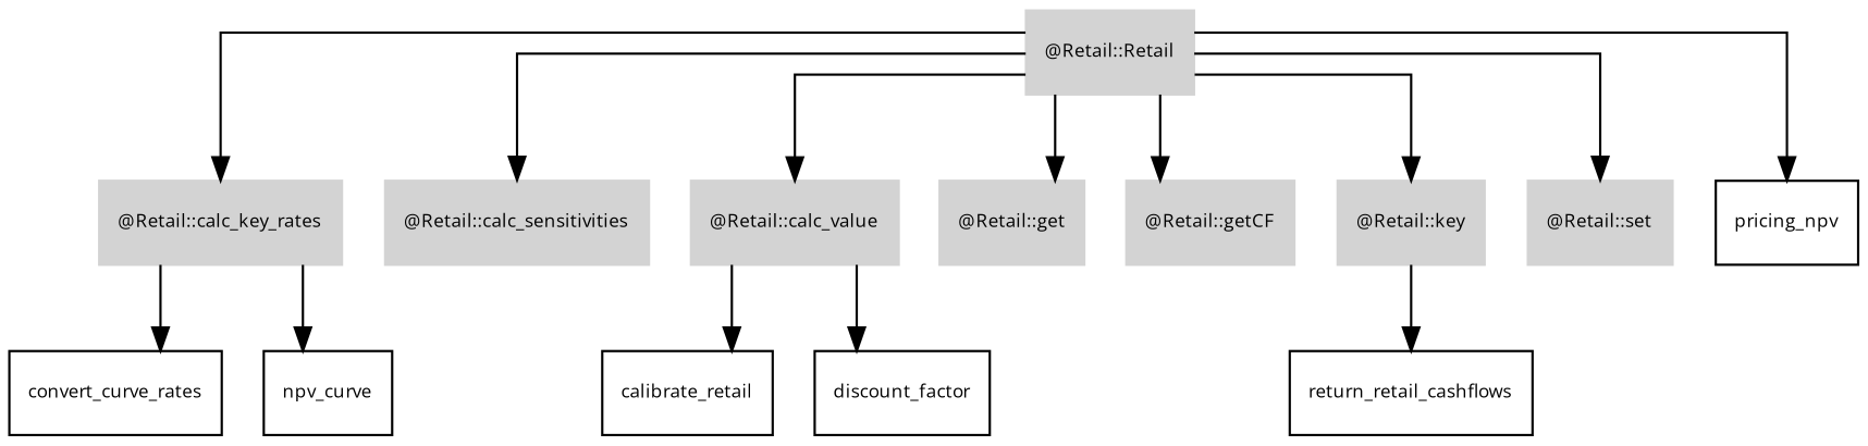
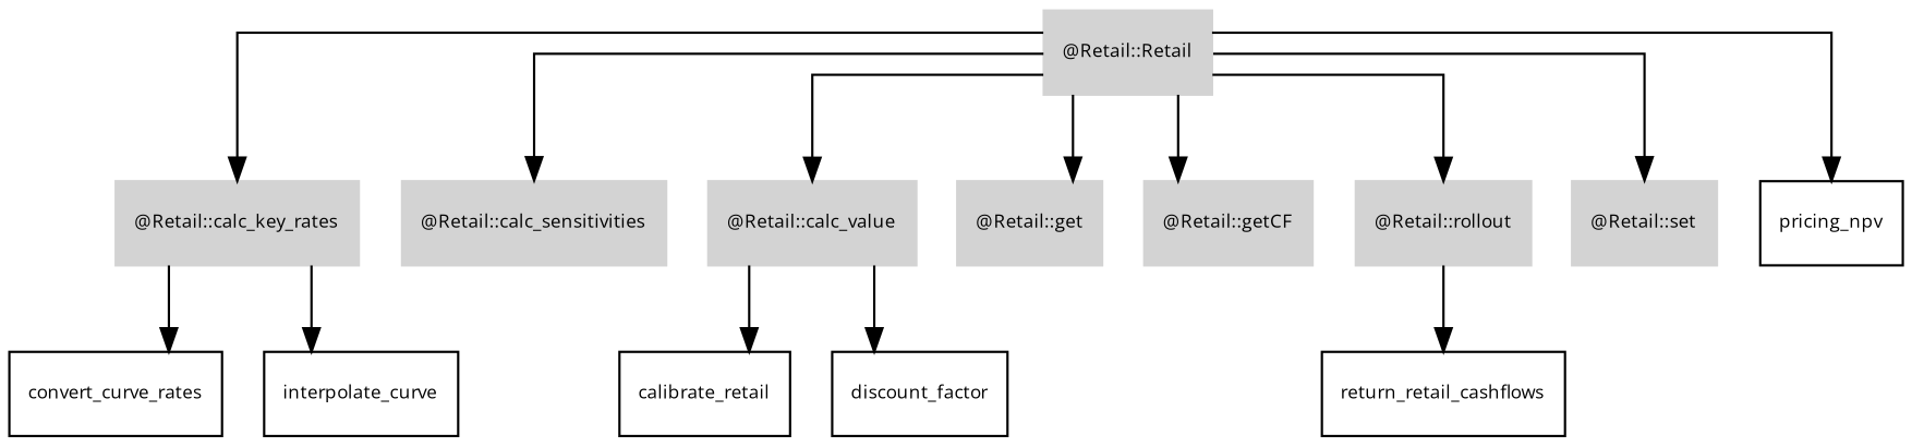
  digraph {
    fontname="Open Sans"
    fontsize=8
    rankdir=TB
    splines=ortho
    node [color=lightgrey fontname="Open Sans" fontsize=8 shape=record style=filled]
    edge [fontname="Open Sans" fontsize=8]
    "@Retail::Retail"
    "@Retail::calc_key_rates"
    "@Retail::calc_sensitivities"
    "@Retail::calc_value"
    "@Retail::get"
    "@Retail::getCF"
-   "@Retail::rollout" [label="@Retail::key"]
+   "@Retail::rollout"
    "@Retail::set"
    pricing_npv [color="" style=""]
    convert_curve_rates [color="" style=""]
-   interpolate_curve [label=npv_curve color="" style=""]
+   interpolate_curve [color="" style=""]
    n12 [label=calibrate_retail color="" style=""]
    discount_factor [color="" style=""]
    n14 [label=return_retail_cashflows color="" style=""]
    subgraph sub_1 {
      label="@Retail"
      style=filled
      "@Retail::Retail"
      "@Retail::calc_key_rates"
      "@Retail::calc_sensitivities"
      "@Retail::calc_value"
      "@Retail::get"
      "@Retail::getCF"
      "@Retail::rollout"
      "@Retail::set"
    }
    "@Retail::Retail" -> "@Retail::calc_key_rates"
    "@Retail::Retail" -> "@Retail::calc_sensitivities"
    "@Retail::Retail" -> "@Retail::calc_value"
    "@Retail::Retail" -> "@Retail::get"
    "@Retail::Retail" -> "@Retail::getCF"
    "@Retail::Retail" -> "@Retail::rollout"
    "@Retail::Retail" -> "@Retail::set"
    "@Retail::Retail" -> pricing_npv
    "@Retail::calc_key_rates" -> convert_curve_rates
    "@Retail::calc_key_rates" -> interpolate_curve
    "@Retail::calc_value" -> n12
    "@Retail::calc_value" -> discount_factor
    "@Retail::rollout" -> n14
  }
